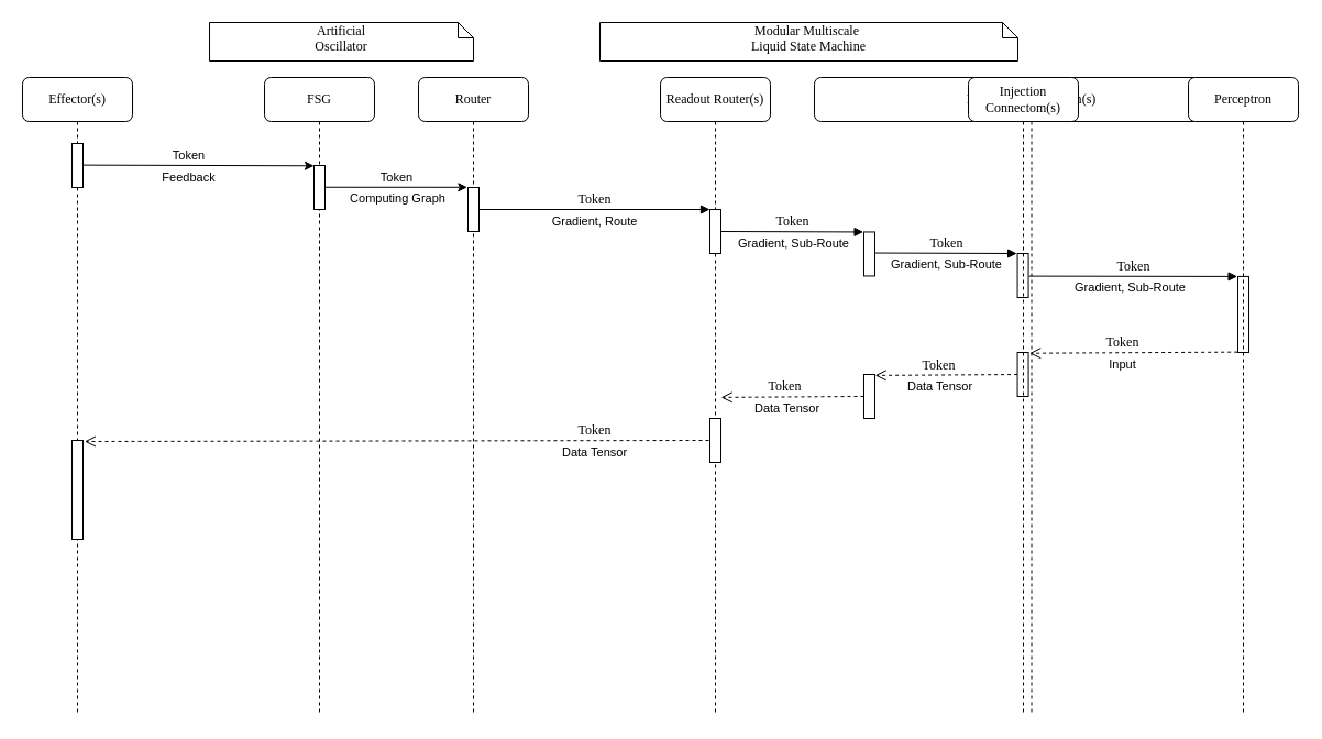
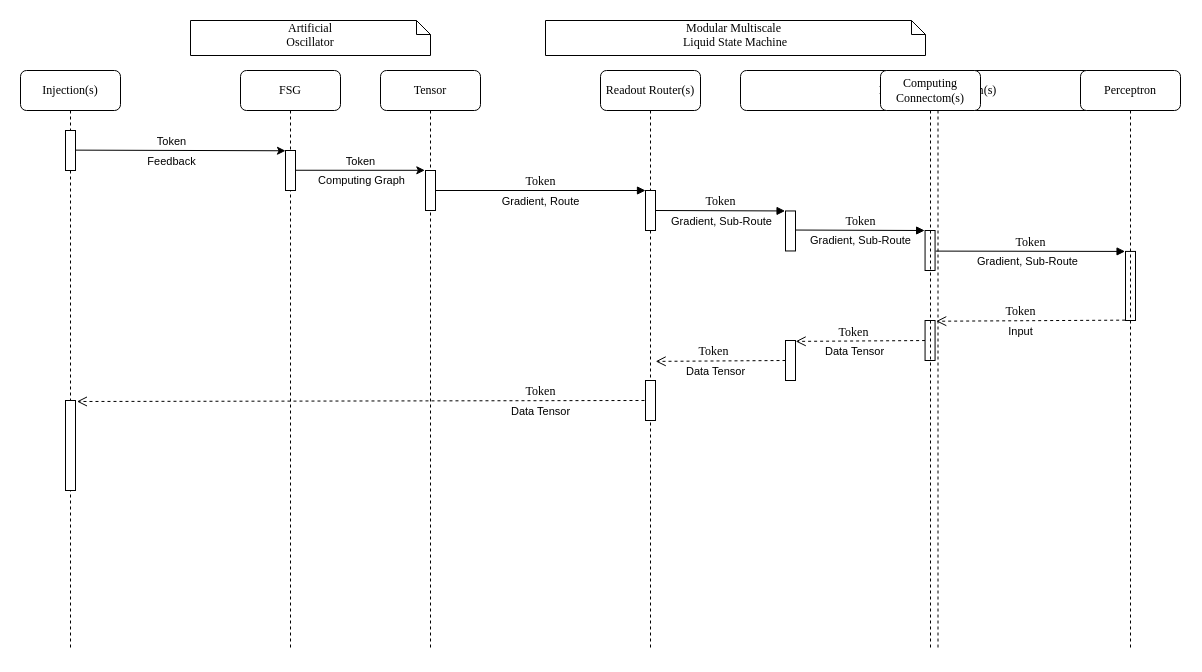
  <mxCell id="0" />
  <mxCell id="1" parent="0" />
- <mxCell id="2" value="Effector(s)" style="shape=umlLifeline;perimeter=lifelinePerimeter;whiteSpace=wrap;html=1;container=1;collapsible=0;recursiveResize=0;outlineConnect=0;rounded=1;shadow=0;comic=0;labelBackgroundColor=none;strokeWidth=1;fontFamily=Verdana;fontSize=12;align=center;" vertex="1" parent="1"><mxGeometry x="20" y="70" width="100" height="580" as="geometry" /></mxCell>
+ <mxCell id="2" value="Injection(s)" style="shape=umlLifeline;perimeter=lifelinePerimeter;whiteSpace=wrap;html=1;container=1;collapsible=0;recursiveResize=0;outlineConnect=0;rounded=1;shadow=0;comic=0;labelBackgroundColor=none;strokeWidth=1;fontFamily=Verdana;fontSize=12;align=center;" vertex="1" parent="1"><mxGeometry x="20" y="70" width="100" height="580" as="geometry" /></mxCell>
  <mxCell id="3" value="" style="html=1;points=[];perimeter=orthogonalPerimeter;rounded=0;shadow=0;comic=0;labelBackgroundColor=none;strokeWidth=1;fontFamily=Verdana;fontSize=12;align=center;" vertex="1" parent="2"><mxGeometry x="45" y="60" width="10" height="40" as="geometry" /></mxCell>
  <mxCell id="4" value="Reservior Connectom(s)" style="shape=umlLifeline;perimeter=lifelinePerimeter;whiteSpace=wrap;html=1;container=1;collapsible=0;recursiveResize=0;outlineConnect=0;rounded=1;shadow=0;comic=0;labelBackgroundColor=none;strokeWidth=1;fontFamily=Verdana;fontSize=12;align=center;" vertex="1" parent="1"><mxGeometry x="740" y="70" width="395" height="580" as="geometry" /></mxCell>
  <mxCell id="5" value="Readout Router(s)" style="shape=umlLifeline;perimeter=lifelinePerimeter;whiteSpace=wrap;html=1;container=1;collapsible=0;recursiveResize=0;outlineConnect=0;rounded=1;shadow=0;comic=0;labelBackgroundColor=none;strokeWidth=1;fontFamily=Verdana;fontSize=12;align=center;" vertex="1" parent="4"><mxGeometry x="-140" width="100" height="580" as="geometry" /></mxCell>
  <mxCell id="6" value="Token" style="html=1;verticalAlign=bottom;endArrow=open;dashed=1;endSize=8;labelBackgroundColor=none;fontFamily=Verdana;fontSize=12;exitX=-0.103;exitY=0.985;exitDx=0;exitDy=0;exitPerimeter=0;entryX=1.14;entryY=0.011;entryDx=0;entryDy=0;entryPerimeter=0;" edge="1" parent="5" target="9"><mxGeometry x="-0.634" relative="1" as="geometry"><mxPoint x="-490" y="330" as="targetPoint" /><mxPoint x="43.97" y="330.0" as="sourcePoint" /><mxPoint as="offset" /></mxGeometry></mxCell>
  <mxCell id="7" value="Data Tensor" style="edgeLabel;html=1;align=center;verticalAlign=middle;resizable=0;points=[];" vertex="1" connectable="0" parent="6"><mxGeometry x="0.138" y="2" relative="1" as="geometry"><mxPoint x="219" y="8" as="offset" /></mxGeometry></mxCell>
  <mxCell id="8" value="" style="html=1;points=[];perimeter=orthogonalPerimeter;rounded=0;shadow=0;comic=0;labelBackgroundColor=none;strokeWidth=1;fontFamily=Verdana;fontSize=12;align=center;" vertex="1" parent="5"><mxGeometry x="45" y="310" width="10" height="40" as="geometry" /></mxCell>
  <mxCell id="9" value="" style="html=1;points=[];perimeter=orthogonalPerimeter;rounded=0;shadow=0;comic=0;labelBackgroundColor=none;strokeWidth=1;fontFamily=Verdana;fontSize=12;align=center;" vertex="1" parent="5"><mxGeometry x="-535" y="330" width="10" height="90" as="geometry" /></mxCell>
  <mxCell id="10" value="" style="html=1;points=[];perimeter=orthogonalPerimeter;rounded=0;shadow=0;comic=0;labelBackgroundColor=none;strokeWidth=1;fontFamily=Verdana;fontSize=12;align=center;" vertex="1" parent="4"><mxGeometry x="45" y="140.46" width="10" height="40" as="geometry" /></mxCell>
  <mxCell id="11" value="Token" style="html=1;verticalAlign=bottom;endArrow=block;labelBackgroundColor=none;fontFamily=Verdana;fontSize=12;elbow=vertical;entryX=-0.043;entryY=0.23;entryDx=0;entryDy=0;entryPerimeter=0;exitX=1.044;exitY=0.053;exitDx=0;exitDy=0;exitPerimeter=0;" edge="1" parent="4"><mxGeometry relative="1" as="geometry"><mxPoint x="-84.56" y="140.0" as="sourcePoint" /><mxPoint x="44.57" y="140.46" as="targetPoint" /></mxGeometry></mxCell>
  <mxCell id="12" value="Gradient, Sub-Route" style="edgeLabel;html=1;align=center;verticalAlign=middle;resizable=0;points=[];" vertex="1" connectable="0" parent="11"><mxGeometry x="-0.122" relative="1" as="geometry"><mxPoint x="8" y="10" as="offset" /></mxGeometry></mxCell>
  <mxCell id="13" value="Token" style="html=1;verticalAlign=bottom;endArrow=open;dashed=1;endSize=8;labelBackgroundColor=none;fontFamily=Verdana;fontSize=12;exitX=0.005;exitY=1.001;exitDx=0;exitDy=0;exitPerimeter=0;entryX=1.017;entryY=0.022;entryDx=0;entryDy=0;entryPerimeter=0;" edge="1" parent="4"><mxGeometry x="0.108" relative="1" as="geometry"><mxPoint x="-84.83" y="290.88" as="targetPoint" /><mxPoint x="45" y="290" as="sourcePoint" /><mxPoint as="offset" /></mxGeometry></mxCell>
  <mxCell id="14" value="Data Tensor" style="edgeLabel;html=1;align=center;verticalAlign=middle;resizable=0;points=[];" vertex="1" connectable="0" parent="13"><mxGeometry x="0.138" y="2" relative="1" as="geometry"><mxPoint x="3" y="8" as="offset" /></mxGeometry></mxCell>
  <mxCell id="15" value="" style="html=1;points=[];perimeter=orthogonalPerimeter;rounded=0;shadow=0;comic=0;labelBackgroundColor=none;strokeWidth=1;fontFamily=Verdana;fontSize=12;align=center;" vertex="1" parent="4"><mxGeometry x="45" y="270" width="10" height="40" as="geometry" /></mxCell>
  <mxCell id="16" value="Token" style="html=1;verticalAlign=bottom;endArrow=open;dashed=1;endSize=8;labelBackgroundColor=none;fontFamily=Verdana;fontSize=12;exitX=0.005;exitY=1.001;exitDx=0;exitDy=0;exitPerimeter=0;entryX=1.017;entryY=0.022;entryDx=0;entryDy=0;entryPerimeter=0;" edge="1" parent="4" target="15"><mxGeometry x="0.108" relative="1" as="geometry"><mxPoint x="60" y="270" as="targetPoint" /><mxPoint x="184.61" y="270.04" as="sourcePoint" /><mxPoint as="offset" /></mxGeometry></mxCell>
  <mxCell id="17" value="Data Tensor" style="edgeLabel;html=1;align=center;verticalAlign=middle;resizable=0;points=[];" vertex="1" connectable="0" parent="16"><mxGeometry x="0.138" y="2" relative="1" as="geometry"><mxPoint x="3" y="8" as="offset" /></mxGeometry></mxCell>
  <mxCell id="18" value="" style="html=1;points=[];perimeter=orthogonalPerimeter;rounded=0;shadow=0;comic=0;labelBackgroundColor=none;strokeWidth=1;fontFamily=Verdana;fontSize=12;align=center;" vertex="1" parent="4"><mxGeometry x="184.56" y="160" width="10" height="40" as="geometry" /></mxCell>
  <mxCell id="19" value="Token" style="html=1;verticalAlign=bottom;endArrow=block;labelBackgroundColor=none;fontFamily=Verdana;fontSize=12;elbow=vertical;entryX=-0.043;entryY=0.23;entryDx=0;entryDy=0;entryPerimeter=0;exitX=1.044;exitY=0.053;exitDx=0;exitDy=0;exitPerimeter=0;" edge="1" parent="4"><mxGeometry relative="1" as="geometry"><mxPoint x="55" y="159.54" as="sourcePoint" /><mxPoint x="184.13" y="160.0" as="targetPoint" /></mxGeometry></mxCell>
  <mxCell id="20" value="Gradient, Sub-Route" style="edgeLabel;html=1;align=center;verticalAlign=middle;resizable=0;points=[];" vertex="1" connectable="0" parent="19"><mxGeometry x="-0.122" relative="1" as="geometry"><mxPoint x="8" y="10" as="offset" /></mxGeometry></mxCell>
  <mxCell id="21" value="" style="html=1;points=[];perimeter=orthogonalPerimeter;rounded=0;shadow=0;comic=0;labelBackgroundColor=none;strokeWidth=1;fontFamily=Verdana;fontSize=12;align=center;" vertex="1" parent="4"><mxGeometry x="184.56" y="250" width="10" height="40" as="geometry" /></mxCell>
  <mxCell id="22" value="" style="html=1;points=[];perimeter=orthogonalPerimeter;rounded=0;shadow=0;comic=0;labelBackgroundColor=none;strokeWidth=1;fontFamily=Verdana;fontSize=12;align=center;" vertex="1" parent="4"><mxGeometry x="385" y="180.92" width="10" height="69.08" as="geometry" /></mxCell>
  <mxCell id="23" value="Token" style="html=1;verticalAlign=bottom;endArrow=block;labelBackgroundColor=none;fontFamily=Verdana;fontSize=12;elbow=vertical;entryX=-0.043;entryY=0.23;entryDx=0;entryDy=0;entryPerimeter=0;exitX=1.061;exitY=0.515;exitDx=0;exitDy=0;exitPerimeter=0;" edge="1" parent="4" source="18"><mxGeometry relative="1" as="geometry"><mxPoint x="255.44" y="180.46" as="sourcePoint" /><mxPoint x="384.57" y="180.92" as="targetPoint" /></mxGeometry></mxCell>
  <mxCell id="24" value="Gradient, Sub-Route" style="edgeLabel;html=1;align=center;verticalAlign=middle;resizable=0;points=[];" vertex="1" connectable="0" parent="23"><mxGeometry x="-0.122" relative="1" as="geometry"><mxPoint x="8" y="10" as="offset" /></mxGeometry></mxCell>
  <mxCell id="25" value="Token" style="html=1;verticalAlign=bottom;endArrow=open;dashed=1;endSize=8;labelBackgroundColor=none;fontFamily=Verdana;fontSize=12;entryX=1.114;entryY=0.018;entryDx=0;entryDy=0;entryPerimeter=0;exitX=-0.033;exitY=0.995;exitDx=0;exitDy=0;exitPerimeter=0;" edge="1" parent="4" source="22" target="21"><mxGeometry x="0.108" relative="1" as="geometry"><mxPoint x="-104.5" y="220.92" as="targetPoint" /><mxPoint x="395" y="220.92" as="sourcePoint" /><mxPoint as="offset" /></mxGeometry></mxCell>
  <mxCell id="26" value="Input" style="edgeLabel;html=1;align=center;verticalAlign=middle;resizable=0;points=[];" vertex="1" connectable="0" parent="25"><mxGeometry x="0.138" y="2" relative="1" as="geometry"><mxPoint x="3" y="8" as="offset" /></mxGeometry></mxCell>
  <mxCell id="27" value="FSG" style="shape=umlLifeline;perimeter=lifelinePerimeter;whiteSpace=wrap;html=1;container=1;collapsible=0;recursiveResize=0;outlineConnect=0;rounded=1;shadow=0;comic=0;labelBackgroundColor=none;strokeWidth=1;fontFamily=Verdana;fontSize=12;align=center;" vertex="1" parent="1"><mxGeometry x="240" y="70" width="100" height="580" as="geometry" /></mxCell>
  <mxCell id="28" value="" style="html=1;points=[];perimeter=orthogonalPerimeter;rounded=0;shadow=0;comic=0;labelBackgroundColor=none;strokeWidth=1;fontFamily=Verdana;fontSize=12;align=center;" vertex="1" parent="27"><mxGeometry x="45" y="80" width="10" height="40" as="geometry" /></mxCell>
- <mxCell id="29" value="Router" style="shape=umlLifeline;perimeter=lifelinePerimeter;whiteSpace=wrap;html=1;container=1;collapsible=0;recursiveResize=0;outlineConnect=0;rounded=1;shadow=0;comic=0;labelBackgroundColor=none;strokeWidth=1;fontFamily=Verdana;fontSize=12;align=center;" vertex="1" parent="1"><mxGeometry x="380" y="70" width="100" height="580" as="geometry" /></mxCell>
+ <mxCell id="29" value="Tensor" style="shape=umlLifeline;perimeter=lifelinePerimeter;whiteSpace=wrap;html=1;container=1;collapsible=0;recursiveResize=0;outlineConnect=0;rounded=1;shadow=0;comic=0;labelBackgroundColor=none;strokeWidth=1;fontFamily=Verdana;fontSize=12;align=center;" vertex="1" parent="1"><mxGeometry x="380" y="70" width="100" height="580" as="geometry" /></mxCell>
  <mxCell id="30" style="rounded=0;orthogonalLoop=1;jettySize=auto;html=1;exitX=1.046;exitY=0.491;exitDx=0;exitDy=0;exitPerimeter=0;labelPosition=center;verticalLabelPosition=top;align=center;verticalAlign=bottom;entryX=-0.069;entryY=-0.005;entryDx=0;entryDy=0;entryPerimeter=0;" edge="1" parent="29" target="33"><mxGeometry relative="1" as="geometry"><mxPoint x="-85" y="99.76" as="sourcePoint" /><mxPoint x="10" y="100" as="targetPoint" /></mxGeometry></mxCell>
  <mxCell id="31" value="Token" style="edgeLabel;html=1;align=center;verticalAlign=middle;resizable=0;points=[];" vertex="1" connectable="0" parent="30"><mxGeometry x="-0.244" relative="1" as="geometry"><mxPoint x="16" y="-9" as="offset" /></mxGeometry></mxCell>
  <mxCell id="32" value="Computing Graph" style="edgeLabel;html=1;align=center;verticalAlign=middle;resizable=0;points=[];" vertex="1" connectable="0" parent="30"><mxGeometry x="0.265" y="1" relative="1" as="geometry"><mxPoint x="-17" y="11" as="offset" /></mxGeometry></mxCell>
  <mxCell id="33" value="" style="html=1;points=[];perimeter=orthogonalPerimeter;rounded=0;shadow=0;comic=0;labelBackgroundColor=none;strokeWidth=1;fontFamily=Verdana;fontSize=12;align=center;" vertex="1" parent="29"><mxGeometry x="45" y="100" width="10" height="40" as="geometry" /></mxCell>
- <mxCell id="34" value="Injection&lt;div&gt;Connectom(s)&lt;/div&gt;" style="shape=umlLifeline;perimeter=lifelinePerimeter;whiteSpace=wrap;html=1;container=1;collapsible=0;recursiveResize=0;outlineConnect=0;rounded=1;shadow=0;comic=0;labelBackgroundColor=none;strokeWidth=1;fontFamily=Verdana;fontSize=12;align=center;" vertex="1" parent="1"><mxGeometry x="880" y="70" width="100" height="580" as="geometry" /></mxCell>
+ <mxCell id="34" value="Computing&lt;div&gt;Connectom(s)&lt;/div&gt;" style="shape=umlLifeline;perimeter=lifelinePerimeter;whiteSpace=wrap;html=1;container=1;collapsible=0;recursiveResize=0;outlineConnect=0;rounded=1;shadow=0;comic=0;labelBackgroundColor=none;strokeWidth=1;fontFamily=Verdana;fontSize=12;align=center;" vertex="1" parent="1"><mxGeometry x="880" y="70" width="100" height="580" as="geometry" /></mxCell>
  <mxCell id="35" value="Perceptron" style="shape=umlLifeline;perimeter=lifelinePerimeter;whiteSpace=wrap;html=1;container=1;collapsible=0;recursiveResize=0;outlineConnect=0;rounded=1;shadow=0;comic=0;labelBackgroundColor=none;strokeWidth=1;fontFamily=Verdana;fontSize=12;align=center;" vertex="1" parent="1"><mxGeometry x="1080" y="70" width="100" height="580" as="geometry" /></mxCell>
  <mxCell id="36" value="" style="html=1;points=[];perimeter=orthogonalPerimeter;rounded=0;shadow=0;comic=0;labelBackgroundColor=none;strokeWidth=1;fontFamily=Verdana;fontSize=12;align=center;" vertex="1" parent="1"><mxGeometry x="645" y="190" width="10" height="40" as="geometry" /></mxCell>
  <mxCell id="37" value="Token" style="html=1;verticalAlign=bottom;endArrow=block;labelBackgroundColor=none;fontFamily=Verdana;fontSize=12;elbow=vertical;exitX=0.992;exitY=0.352;exitDx=0;exitDy=0;exitPerimeter=0;" edge="1" parent="1"><mxGeometry relative="1" as="geometry"><mxPoint x="434.92" y="190" as="sourcePoint" /><mxPoint x="645" y="190" as="targetPoint" /></mxGeometry></mxCell>
  <mxCell id="38" value="Gradient, Route" style="edgeLabel;html=1;align=center;verticalAlign=middle;resizable=0;points=[];" vertex="1" connectable="0" parent="37"><mxGeometry x="-0.122" relative="1" as="geometry"><mxPoint x="13" y="10" as="offset" /></mxGeometry></mxCell>
  <mxCell id="39" value="Artificial&lt;div&gt;Oscillator&lt;/div&gt;" style="shape=note;whiteSpace=wrap;html=1;size=14;verticalAlign=top;align=center;spacingTop=-6;rounded=0;shadow=0;comic=0;labelBackgroundColor=none;strokeWidth=1;fontFamily=Verdana;fontSize=12" vertex="1" parent="1"><mxGeometry x="190" y="20" width="240" height="35" as="geometry" /></mxCell>
  <mxCell id="40" value="&lt;div&gt;Modular Multiscale&amp;nbsp;&lt;/div&gt;&lt;div&gt;Liquid State Machine&lt;/div&gt;&lt;div&gt;&lt;br&gt;&lt;/div&gt;" style="shape=note;whiteSpace=wrap;html=1;size=14;verticalAlign=top;align=center;spacingTop=-6;rounded=0;shadow=0;comic=0;labelBackgroundColor=none;strokeWidth=1;fontFamily=Verdana;fontSize=12" vertex="1" parent="1"><mxGeometry x="545" y="20" width="380" height="35" as="geometry" /></mxCell>
  <mxCell id="41" style="rounded=0;orthogonalLoop=1;jettySize=auto;html=1;entryX=0;entryY=0.007;entryDx=0;entryDy=0;entryPerimeter=0;exitX=1.046;exitY=0.491;exitDx=0;exitDy=0;exitPerimeter=0;labelPosition=center;verticalLabelPosition=top;align=center;verticalAlign=bottom;" edge="1" parent="1" source="3" target="28"><mxGeometry relative="1" as="geometry"><mxPoint x="295" y="139.88" as="sourcePoint" /><mxPoint x="424.88" y="150" as="targetPoint" /></mxGeometry></mxCell>
  <mxCell id="42" value="Token" style="edgeLabel;html=1;align=center;verticalAlign=middle;resizable=0;points=[];" vertex="1" connectable="0" parent="41"><mxGeometry x="-0.244" relative="1" as="geometry"><mxPoint x="16" y="-9" as="offset" /></mxGeometry></mxCell>
  <mxCell id="43" value="Feedback" style="edgeLabel;html=1;align=center;verticalAlign=middle;resizable=0;points=[];" vertex="1" connectable="0" parent="41"><mxGeometry x="0.265" y="1" relative="1" as="geometry"><mxPoint x="-38" y="11" as="offset" /></mxGeometry></mxCell>
